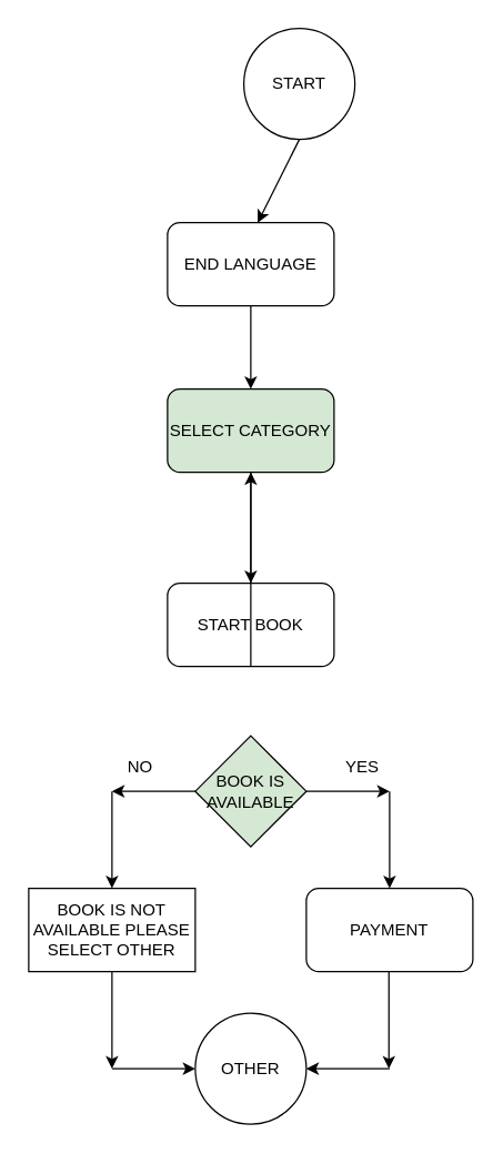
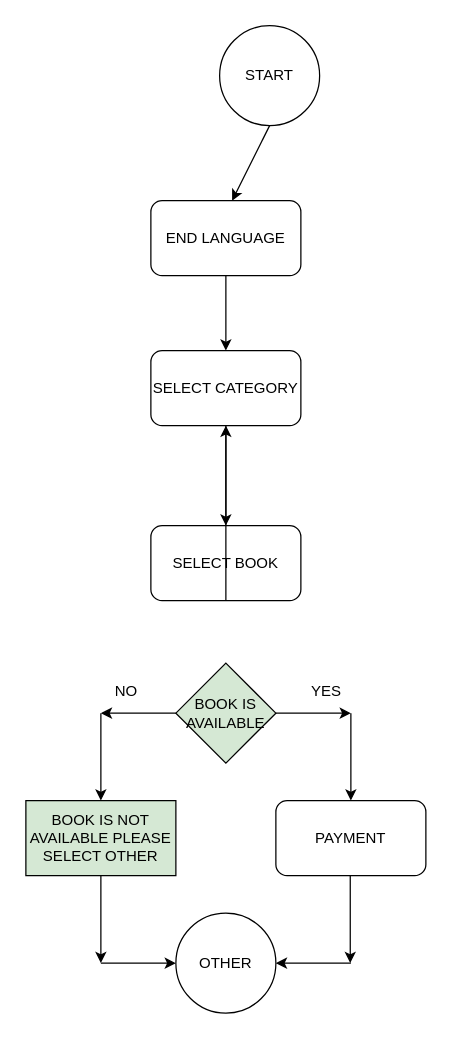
  <mxCell id="0" />
  <mxCell id="1" parent="0" />
  <mxCell id="2" value="START" style="ellipse;whiteSpace=wrap;html=1;aspect=fixed;" vertex="1" parent="1"><mxGeometry x="175" y="20" width="80" height="80" as="geometry" /></mxCell>
  <mxCell id="3" value="END LANGUAGE" style="rounded=1;whiteSpace=wrap;html=1;" vertex="1" parent="1"><mxGeometry x="120" y="160" width="120" height="60" as="geometry" /></mxCell>
  <mxCell id="4" value="" style="endArrow=classic;html=1;rounded=0;exitX=0.5;exitY=1;exitDx=0;exitDy=0;" edge="1" parent="1" source="2"><mxGeometry width="50" height="50" relative="1" as="geometry"><mxPoint x="140" y="280" as="sourcePoint" /><mxPoint x="185" y="160" as="targetPoint" /></mxGeometry></mxCell>
  <mxCell id="5" value="" style="endArrow=classic;html=1;rounded=0;exitX=0.5;exitY=1;exitDx=0;exitDy=0;" edge="1" parent="1" source="3"><mxGeometry width="50" height="50" relative="1" as="geometry"><mxPoint x="140" y="280" as="sourcePoint" /><mxPoint x="180" y="280" as="targetPoint" /></mxGeometry></mxCell>
- <mxCell id="6" value="SELECT CATEGORY" style="rounded=1;whiteSpace=wrap;html=1;fillColor=#d5e8d4;" vertex="1" parent="1"><mxGeometry x="120" y="280" width="120" height="60" as="geometry" /></mxCell>
+ <mxCell id="6" value="SELECT CATEGORY" style="rounded=1;whiteSpace=wrap;html=1;" vertex="1" parent="1"><mxGeometry x="120" y="280" width="120" height="60" as="geometry" /></mxCell>
  <mxCell id="7" value="" style="endArrow=classic;html=1;rounded=0;exitX=0.5;exitY=1;exitDx=0;exitDy=0;" edge="1" parent="1" source="6"><mxGeometry width="50" height="50" relative="1" as="geometry"><mxPoint x="140" y="480" as="sourcePoint" /><mxPoint x="180" y="420" as="targetPoint" /></mxGeometry></mxCell>
- <mxCell id="8" value="START BOOK" style="rounded=1;whiteSpace=wrap;html=1;" vertex="1" parent="1"><mxGeometry x="120" y="420" width="120" height="60" as="geometry" /></mxCell>
+ <mxCell id="8" value="SELECT BOOK" style="rounded=1;whiteSpace=wrap;html=1;" vertex="1" parent="1"><mxGeometry x="120" y="420" width="120" height="60" as="geometry" /></mxCell>
  <mxCell id="9" value="BOOK IS AVAILABLE" style="rhombus;whiteSpace=wrap;html=1;fillColor=#d5e8d4;" vertex="1" parent="1"><mxGeometry x="140" y="530" width="80" height="80" as="geometry" /></mxCell>
  <mxCell id="10" value="" style="endArrow=classic;html=1;rounded=0;exitX=0.5;exitY=1;exitDx=0;exitDy=0;" edge="1" parent="1" source="8" target="6"><mxGeometry width="50" height="50" relative="1" as="geometry"><mxPoint x="140" y="480" as="sourcePoint" /><mxPoint x="190" y="430" as="targetPoint" /></mxGeometry></mxCell>
  <mxCell id="11" value="" style="endArrow=classic;html=1;rounded=0;exitX=1;exitY=0.5;exitDx=0;exitDy=0;" edge="1" parent="1" source="9"><mxGeometry width="50" height="50" relative="1" as="geometry"><mxPoint x="140" y="480" as="sourcePoint" /><mxPoint x="280" y="570" as="targetPoint" /></mxGeometry></mxCell>
  <mxCell id="12" value="" style="endArrow=classic;html=1;rounded=0;exitX=0;exitY=0.5;exitDx=0;exitDy=0;" edge="1" parent="1" source="9"><mxGeometry width="50" height="50" relative="1" as="geometry"><mxPoint x="140" y="480" as="sourcePoint" /><mxPoint x="80" y="570" as="targetPoint" /></mxGeometry></mxCell>
  <mxCell id="13" value="YES" style="text;html=1;align=center;verticalAlign=middle;resizable=0;points=[];autosize=1;strokeColor=none;fillColor=none;" vertex="1" parent="1"><mxGeometry x="235" y="538" width="50" height="30" as="geometry" /></mxCell>
  <mxCell id="14" value="NO" style="text;html=1;align=center;verticalAlign=middle;resizable=0;points=[];autosize=1;strokeColor=none;fillColor=none;" vertex="1" parent="1"><mxGeometry x="80" y="538" width="40" height="30" as="geometry" /></mxCell>
  <mxCell id="15" value="" style="endArrow=classic;html=1;rounded=0;exitX=0;exitY=1.067;exitDx=0;exitDy=0;exitPerimeter=0;" edge="1" parent="1" source="14"><mxGeometry width="50" height="50" relative="1" as="geometry"><mxPoint x="140" y="480" as="sourcePoint" /><mxPoint x="80" y="640" as="targetPoint" /></mxGeometry></mxCell>
  <mxCell id="16" value="" style="endArrow=classic;html=1;rounded=0;exitX=0;exitY=1.067;exitDx=0;exitDy=0;exitPerimeter=0;" edge="1" parent="1"><mxGeometry width="50" height="50" relative="1" as="geometry"><mxPoint x="280" y="570" as="sourcePoint" /><mxPoint x="280" y="640" as="targetPoint" /></mxGeometry></mxCell>
- <mxCell id="17" value="BOOK IS NOT AVAILABLE PLEASE SELECT OTHER" style="rounded=0;whiteSpace=wrap;html=1;" vertex="1" parent="1"><mxGeometry x="20" y="640" width="120" height="60" as="geometry" /></mxCell>
+ <mxCell id="17" value="BOOK IS NOT AVAILABLE PLEASE SELECT OTHER" style="rounded=0;whiteSpace=wrap;html=1;fillColor=#d5e8d4;" vertex="1" parent="1"><mxGeometry x="20" y="640" width="120" height="60" as="geometry" /></mxCell>
  <mxCell id="18" value="PAYMENT" style="rounded=1;whiteSpace=wrap;html=1;" vertex="1" parent="1"><mxGeometry x="220" y="640" width="120" height="60" as="geometry" /></mxCell>
  <mxCell id="19" value="" style="endArrow=classic;html=1;rounded=0;exitX=0.5;exitY=1;exitDx=0;exitDy=0;" edge="1" parent="1" source="17"><mxGeometry width="50" height="50" relative="1" as="geometry"><mxPoint x="140" y="580" as="sourcePoint" /><mxPoint x="80" y="770" as="targetPoint" /></mxGeometry></mxCell>
  <mxCell id="20" value="" style="endArrow=classic;html=1;rounded=0;exitX=0.5;exitY=1;exitDx=0;exitDy=0;" edge="1" parent="1"><mxGeometry width="50" height="50" relative="1" as="geometry"><mxPoint x="279.5" y="700" as="sourcePoint" /><mxPoint x="279.5" y="770" as="targetPoint" /></mxGeometry></mxCell>
  <mxCell id="21" value="" style="endArrow=classic;html=1;rounded=0;entryX=0;entryY=0.5;entryDx=0;entryDy=0;" edge="1" parent="1" target="23"><mxGeometry width="50" height="50" relative="1" as="geometry"><mxPoint x="80" y="770" as="sourcePoint" /><mxPoint x="120" y="770" as="targetPoint" /></mxGeometry></mxCell>
  <mxCell id="22" value="" style="endArrow=classic;html=1;rounded=0;entryX=1;entryY=0.5;entryDx=0;entryDy=0;" edge="1" parent="1" target="23"><mxGeometry width="50" height="50" relative="1" as="geometry"><mxPoint x="280" y="770" as="sourcePoint" /><mxPoint x="240" y="770" as="targetPoint" /></mxGeometry></mxCell>
  <mxCell id="23" value="OTHER" style="ellipse;whiteSpace=wrap;html=1;aspect=fixed;" vertex="1" parent="1"><mxGeometry x="140" y="730" width="80" height="80" as="geometry" /></mxCell>
